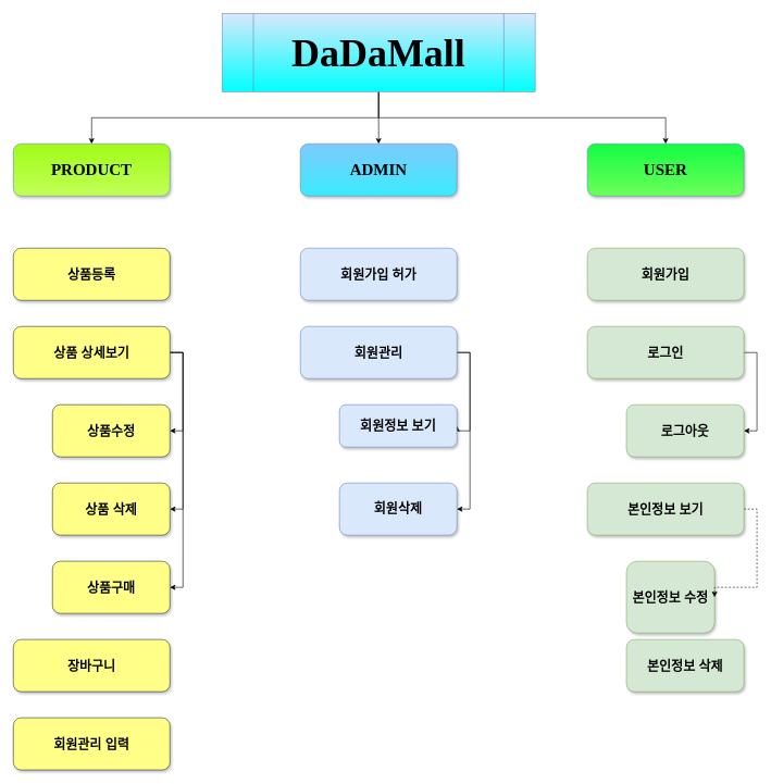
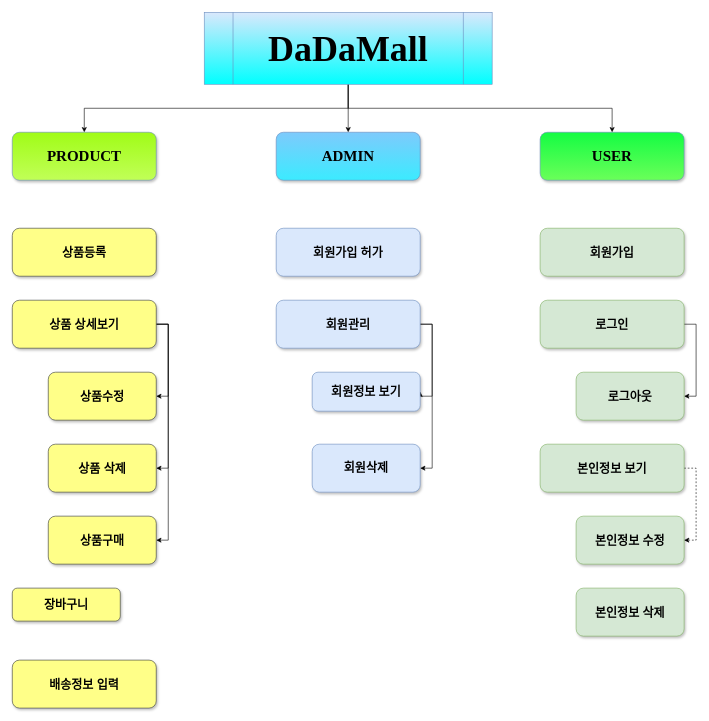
  <mxCell id="0" style=";html=1;" />
  <mxCell id="1" style=";html=1;" parent="0" />
  <mxCell id="2" value="&lt;font face=&quot;Times New Roman&quot; style=&quot;font-size: 25px;&quot;&gt;&lt;b&gt;ADMIN&lt;/b&gt;&lt;/font&gt;" style="whiteSpace=wrap;html=1;rounded=1;shadow=1;strokeWidth=1;fontSize=16;align=center;fillColor=#7ECAFC;strokeColor=#6c8ebf;gradientColor=#3BEBFF;" parent="1" vertex="1"><mxGeometry x="460" y="220" width="240" height="80" as="geometry" /></mxCell>
  <mxCell id="3" value="&lt;font face=&quot;Times New Roman&quot; style=&quot;font-size: 25px;&quot;&gt;&lt;b&gt;USER&lt;/b&gt;&lt;/font&gt;" style="whiteSpace=wrap;html=1;rounded=1;shadow=1;strokeWidth=1;fontSize=16;align=center;fillColor=#14FC43;strokeColor=#6c8ebf;gradientColor=#6AFF59;" parent="1" vertex="1"><mxGeometry x="900" y="220" width="240" height="80" as="geometry" /></mxCell>
  <mxCell id="4" value="&lt;font face=&quot;Times New Roman&quot; style=&quot;font-size: 25px;&quot;&gt;&lt;b&gt;PRODUCT&lt;/b&gt;&lt;/font&gt;" style="whiteSpace=wrap;html=1;rounded=1;shadow=1;strokeWidth=1;fontSize=16;align=center;fillColor=#A0FC17;strokeColor=#6c8ebf;gradientColor=#C1FF57;" parent="1" vertex="1"><mxGeometry x="20" y="220" width="240" height="80" as="geometry" /></mxCell>
- <mxCell id="5" value="본인정보 수정" style="whiteSpace=wrap;html=1;rounded=1;shadow=1;strokeWidth=1;fontSize=20;align=center;fillColor=#d5e8d4;strokeColor=#82b366;fontStyle=1" parent="1" vertex="1"><mxGeometry x="960" y="860" width="135" height="110" as="geometry" /></mxCell>
+ <mxCell id="5" value="본인정보 수정" style="whiteSpace=wrap;html=1;rounded=1;shadow=1;strokeWidth=1;fontSize=20;align=center;fillColor=#d5e8d4;strokeColor=#82b366;fontStyle=1" parent="1" vertex="1"><mxGeometry x="960" y="860" width="180" height="80" as="geometry" /></mxCell>
  <mxCell id="6" value="&lt;table style=&quot;border-color: var(--border-color); font-size: 20px; text-align: left;&quot; class=&quot;simple-table&quot; id=&quot;641d19b6-5685-4ff1-a8e2-494bd2d53a1b&quot;&gt;&lt;tbody style=&quot;border-color: var(--border-color); font-size: 20px;&quot;&gt;&lt;tr style=&quot;border-color: var(--border-color); font-size: 20px;&quot; id=&quot;c70bd605-bbbd-4b36-904c-4488820a4ed9&quot;&gt;&lt;td style=&quot;border-color: var(--border-color); font-size: 20px;&quot; class=&quot;&quot; id=&quot;PJ:h&quot;&gt;회원삭제&lt;/td&gt;&lt;/tr&gt;&lt;tr style=&quot;border-color: var(--border-color); font-size: 20px;&quot; id=&quot;0e1357af-12ed-46eb-b10c-167027bdc153&quot;&gt;&lt;/tr&gt;&lt;/tbody&gt;&lt;/table&gt;" style="whiteSpace=wrap;html=1;rounded=1;shadow=1;strokeWidth=1;fontSize=20;align=center;fillColor=#dae8fc;strokeColor=#6c8ebf;fontStyle=1" parent="1" vertex="1"><mxGeometry x="520" y="740" width="180" height="80" as="geometry" /></mxCell>
  <mxCell id="7" value="" style="edgeStyle=orthogonalEdgeStyle;rounded=0;orthogonalLoop=1;jettySize=auto;html=1;fontFamily=Times New Roman;fontSize=20;" parent="1" source="10" target="2" edge="1"><mxGeometry relative="1" as="geometry" /></mxCell>
  <mxCell id="8" style="edgeStyle=orthogonalEdgeStyle;rounded=0;orthogonalLoop=1;jettySize=auto;html=1;entryX=0.5;entryY=0;entryDx=0;entryDy=0;fontFamily=Times New Roman;fontSize=20;" parent="1" source="10" target="4" edge="1"><mxGeometry relative="1" as="geometry"><Array as="points"><mxPoint x="580" y="180" /><mxPoint x="140" y="180" /></Array></mxGeometry></mxCell>
  <mxCell id="9" style="edgeStyle=orthogonalEdgeStyle;rounded=0;orthogonalLoop=1;jettySize=auto;html=1;fontFamily=Times New Roman;fontSize=20;" parent="1" source="10" target="3" edge="1"><mxGeometry relative="1" as="geometry"><Array as="points"><mxPoint x="580" y="180" /><mxPoint x="1020" y="180" /></Array></mxGeometry></mxCell>
  <mxCell id="10" value="&lt;span style=&quot;border-color: var(--border-color);&quot;&gt;&lt;font face=&quot;Times New Roman&quot; style=&quot;border-color: var(--border-color); font-size: 60px;&quot;&gt;&lt;b style=&quot;&quot;&gt;DaDaMall&lt;/b&gt;&lt;/font&gt;&lt;/span&gt;" style="shape=process;whiteSpace=wrap;html=1;backgroundOutline=1;fontSize=20;fillColor=#dae8fc;strokeColor=#6c8ebf;gradientColor=#00FFFF;" parent="1" vertex="1"><mxGeometry x="340" y="20" width="480" height="120" as="geometry" /></mxCell>
  <mxCell id="11" value="상품수정" style="whiteSpace=wrap;html=1;rounded=1;shadow=1;strokeWidth=1;fontSize=20;align=center;fillColor=#ffff88;strokeColor=#36393d;fillStyle=auto;fontStyle=1" parent="1" vertex="1"><mxGeometry x="80" y="620" width="180" height="80" as="geometry" /></mxCell>
  <mxCell id="12" value="&lt;font style=&quot;font-size: 20px;&quot;&gt;상품등록&lt;/font&gt;" style="whiteSpace=wrap;html=1;rounded=1;shadow=1;strokeWidth=1;fontSize=20;align=center;fillColor=#ffff88;strokeColor=#36393d;fillStyle=auto;fontStyle=1" parent="1" vertex="1"><mxGeometry x="20" y="380" width="240" height="80" as="geometry" /></mxCell>
  <mxCell id="13" style="edgeStyle=orthogonalEdgeStyle;rounded=0;orthogonalLoop=1;jettySize=auto;html=1;entryX=1;entryY=0.5;entryDx=0;entryDy=0;fontFamily=Times New Roman;fontSize=20;fontStyle=1" parent="1" source="15" target="28" edge="1"><mxGeometry relative="1" as="geometry"><Array as="points"><mxPoint x="720" y="540" /><mxPoint x="720" y="660" /></Array></mxGeometry></mxCell>
  <mxCell id="14" style="edgeStyle=orthogonalEdgeStyle;rounded=0;orthogonalLoop=1;jettySize=auto;html=1;entryX=1;entryY=0.5;entryDx=0;entryDy=0;fontFamily=Times New Roman;fontSize=20;fontStyle=1" parent="1" source="15" target="6" edge="1"><mxGeometry relative="1" as="geometry"><Array as="points"><mxPoint x="720" y="540" /><mxPoint x="720" y="780" /></Array></mxGeometry></mxCell>
  <mxCell id="15" value="회원관리" style="whiteSpace=wrap;html=1;rounded=1;shadow=1;strokeWidth=1;fontSize=20;align=center;fillColor=#dae8fc;strokeColor=#6c8ebf;fontStyle=1" parent="1" vertex="1"><mxGeometry x="460" y="500" width="240" height="80" as="geometry" /></mxCell>
  <mxCell id="16" value="회원가입 허가" style="whiteSpace=wrap;html=1;rounded=1;shadow=1;strokeWidth=1;fontSize=20;align=center;fillColor=#dae8fc;strokeColor=#6c8ebf;fontStyle=1" parent="1" vertex="1"><mxGeometry x="460" y="380" width="240" height="80" as="geometry" /></mxCell>
- <mxCell id="17" value="회원관리 입력" style="whiteSpace=wrap;html=1;rounded=1;shadow=1;strokeWidth=1;fontSize=20;align=center;fillColor=#ffff88;strokeColor=#36393d;fillStyle=auto;fontStyle=1" parent="1" vertex="1"><mxGeometry x="20" y="1100" width="240" height="80" as="geometry" /></mxCell>
+ <mxCell id="17" value="배송정보 입력" style="whiteSpace=wrap;html=1;rounded=1;shadow=1;strokeWidth=1;fontSize=20;align=center;fillColor=#ffff88;strokeColor=#36393d;fillStyle=auto;fontStyle=1" parent="1" vertex="1"><mxGeometry x="20" y="1100" width="240" height="80" as="geometry" /></mxCell>
  <mxCell id="18" value="본인정보 삭제" style="whiteSpace=wrap;html=1;rounded=1;shadow=1;strokeWidth=1;fontSize=20;align=center;fillColor=#d5e8d4;strokeColor=#82b366;fontStyle=1" parent="1" vertex="1"><mxGeometry x="960" y="980" width="180" height="80" as="geometry" /></mxCell>
  <mxCell id="19" style="edgeStyle=orthogonalEdgeStyle;rounded=0;orthogonalLoop=1;jettySize=auto;html=1;entryX=1;entryY=0.5;entryDx=0;entryDy=0;fontFamily=Times New Roman;fontSize=20;fontStyle=1;dashed=1;" parent="1" source="20" target="5" edge="1"><mxGeometry relative="1" as="geometry"><Array as="points"><mxPoint x="1160" y="780" /><mxPoint x="1160" y="900" /></Array></mxGeometry></mxCell>
  <mxCell id="20" value="&lt;font style=&quot;font-size: 20px;&quot;&gt;본인정보 보기&lt;/font&gt;" style="whiteSpace=wrap;html=1;rounded=1;shadow=1;strokeWidth=1;fontSize=20;align=center;fillColor=#d5e8d4;strokeColor=#82b366;fontStyle=1" parent="1" vertex="1"><mxGeometry x="900" y="740" width="240" height="80" as="geometry" /></mxCell>
- <mxCell id="21" value="장바구니" style="whiteSpace=wrap;html=1;rounded=1;shadow=1;strokeWidth=1;fontSize=20;align=center;fillColor=#ffff88;strokeColor=#36393d;fillStyle=auto;fontStyle=1" parent="1" vertex="1"><mxGeometry x="20" y="980" width="240" height="80" as="geometry" /></mxCell>
+ <mxCell id="21" value="장바구니" style="whiteSpace=wrap;html=1;rounded=1;shadow=1;strokeWidth=1;fontSize=20;align=center;fillColor=#ffff88;strokeColor=#36393d;fillStyle=auto;fontStyle=1" parent="1" vertex="1"><mxGeometry x="20" y="980" width="180" height="55" as="geometry" /></mxCell>
  <mxCell id="22" value="상품구매" style="whiteSpace=wrap;html=1;rounded=1;shadow=1;strokeWidth=1;fontSize=20;align=center;fillColor=#ffff88;strokeColor=#36393d;fillStyle=auto;fontStyle=1" parent="1" vertex="1"><mxGeometry x="80" y="860" width="180" height="80" as="geometry" /></mxCell>
  <mxCell id="23" style="edgeStyle=orthogonalEdgeStyle;rounded=0;orthogonalLoop=1;jettySize=auto;html=1;entryX=1;entryY=0.5;entryDx=0;entryDy=0;fontFamily=Times New Roman;fontSize=20;fontStyle=1" parent="1" source="24" target="25" edge="1"><mxGeometry relative="1" as="geometry"><Array as="points"><mxPoint x="1160" y="540" /><mxPoint x="1160" y="660" /></Array></mxGeometry></mxCell>
  <mxCell id="24" value="로그인" style="whiteSpace=wrap;html=1;rounded=1;shadow=1;strokeWidth=1;fontSize=20;align=center;fillColor=#d5e8d4;strokeColor=#82b366;fontStyle=1" parent="1" vertex="1"><mxGeometry x="900" y="500" width="240" height="80" as="geometry" /></mxCell>
  <mxCell id="25" value="로그아웃" style="whiteSpace=wrap;html=1;rounded=1;shadow=1;strokeWidth=1;fontSize=20;align=center;fillColor=#d5e8d4;strokeColor=#82b366;fontStyle=1" parent="1" vertex="1"><mxGeometry x="960" y="620" width="180" height="80" as="geometry" /></mxCell>
  <mxCell id="26" value="회원가입" style="whiteSpace=wrap;html=1;rounded=1;shadow=1;strokeWidth=1;fontSize=20;align=center;fillColor=#d5e8d4;strokeColor=#82b366;fontStyle=1" parent="1" vertex="1"><mxGeometry x="900" y="380" width="240" height="80" as="geometry" /></mxCell>
  <mxCell id="27" value="상품 삭제" style="whiteSpace=wrap;html=1;rounded=1;shadow=1;strokeWidth=1;fontSize=20;align=center;fillColor=#ffff88;strokeColor=#36393d;fillStyle=auto;fontStyle=1" parent="1" vertex="1"><mxGeometry x="80" y="740" width="180" height="80" as="geometry" /></mxCell>
  <mxCell id="28" value="회원정보 보기" style="whiteSpace=wrap;html=1;rounded=1;shadow=1;strokeWidth=1;fontSize=20;align=center;fillColor=#dae8fc;strokeColor=#6c8ebf;fontStyle=1" parent="1" vertex="1"><mxGeometry x="520" y="620" width="180" height="65" as="geometry" /></mxCell>
  <mxCell id="29" style="edgeStyle=orthogonalEdgeStyle;rounded=0;orthogonalLoop=1;jettySize=auto;html=1;entryX=1;entryY=0.5;entryDx=0;entryDy=0;fontFamily=Times New Roman;fontSize=20;fontStyle=1" parent="1" source="32" target="11" edge="1"><mxGeometry relative="1" as="geometry"><Array as="points"><mxPoint x="280" y="540" /><mxPoint x="280" y="660" /></Array></mxGeometry></mxCell>
  <mxCell id="30" style="edgeStyle=orthogonalEdgeStyle;rounded=0;orthogonalLoop=1;jettySize=auto;html=1;entryX=1;entryY=0.5;entryDx=0;entryDy=0;fontFamily=Times New Roman;fontSize=20;fontStyle=1" parent="1" source="32" target="27" edge="1"><mxGeometry relative="1" as="geometry"><Array as="points"><mxPoint x="280" y="540" /><mxPoint x="280" y="780" /></Array></mxGeometry></mxCell>
  <mxCell id="31" style="edgeStyle=orthogonalEdgeStyle;rounded=0;orthogonalLoop=1;jettySize=auto;html=1;entryX=1;entryY=0.5;entryDx=0;entryDy=0;fontFamily=Times New Roman;fontSize=20;fontStyle=1" parent="1" source="32" target="22" edge="1"><mxGeometry relative="1" as="geometry"><Array as="points"><mxPoint x="280" y="540" /><mxPoint x="280" y="900" /></Array></mxGeometry></mxCell>
  <mxCell id="32" value="&lt;font style=&quot;font-size: 20px;&quot;&gt;상품 상세보기&lt;/font&gt;" style="whiteSpace=wrap;html=1;rounded=1;shadow=1;strokeWidth=1;fontSize=20;align=center;fillColor=#ffff88;strokeColor=#36393d;fillStyle=auto;fontStyle=1" parent="1" vertex="1"><mxGeometry x="20" y="500" width="240" height="80" as="geometry" /></mxCell>
